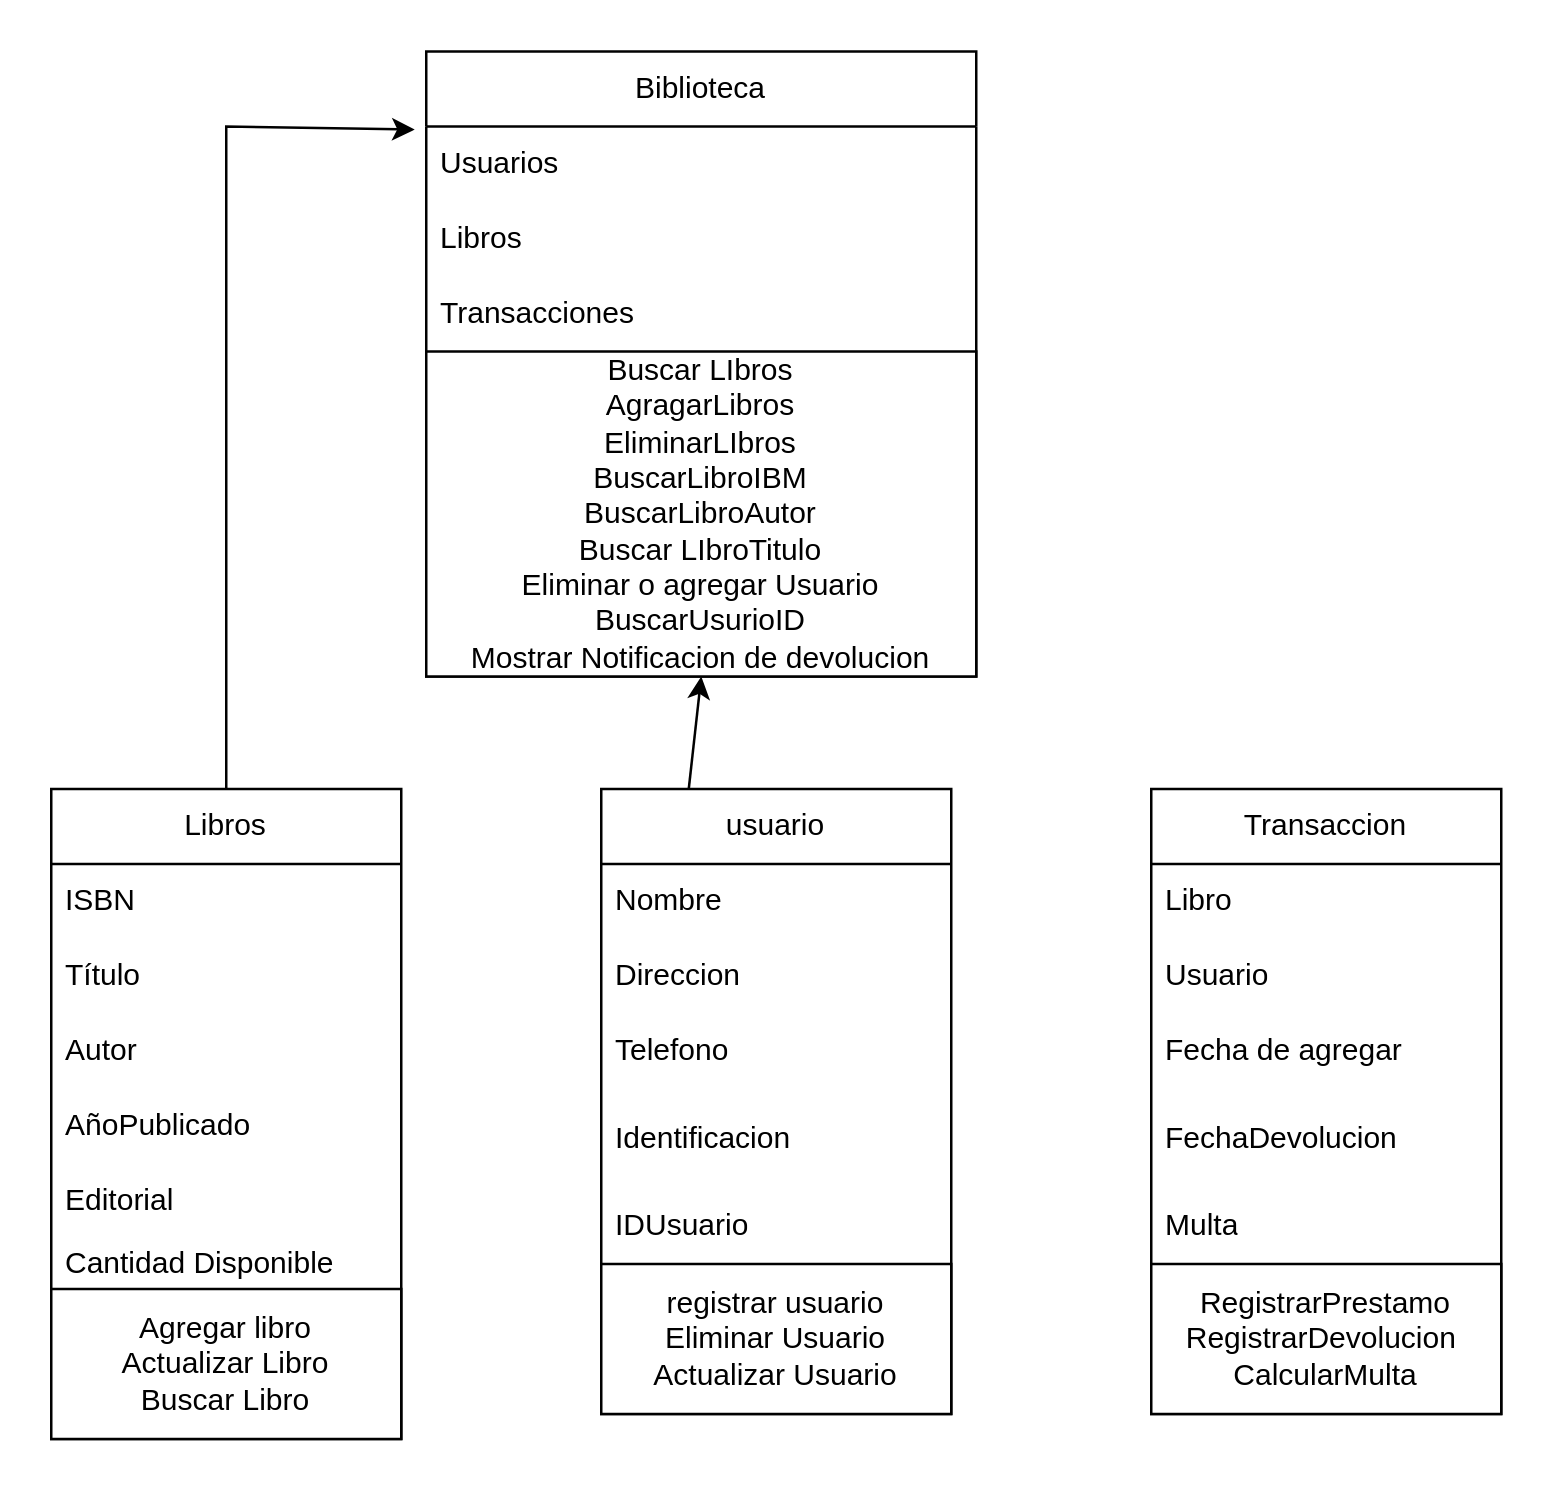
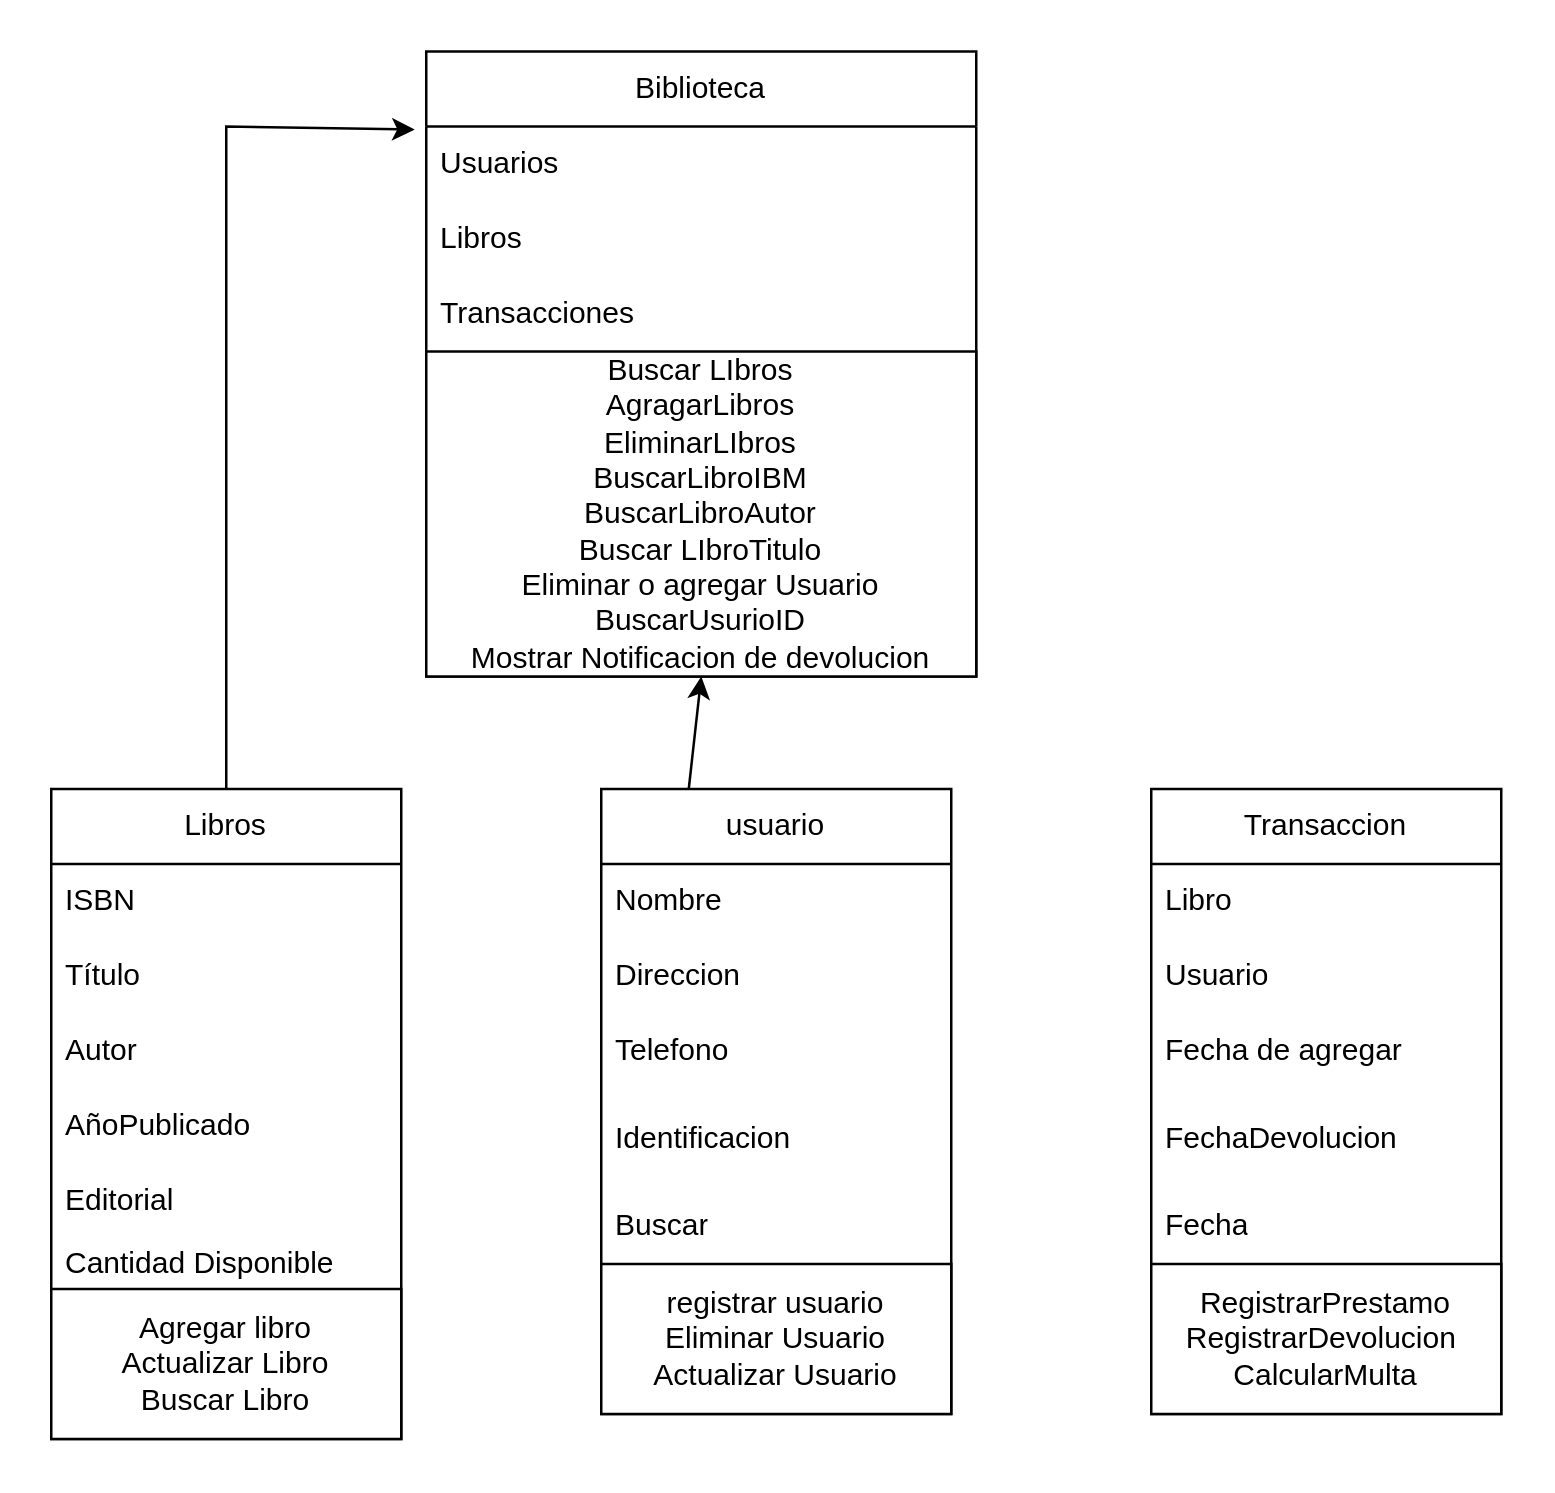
  <mxCell id="0" />
  <mxCell id="1" parent="0" />
  <mxCell id="2" value="Biblioteca" style="swimlane;fontStyle=0;childLayout=stackLayout;horizontal=1;startSize=30;horizontalStack=0;resizeParent=1;resizeParentMax=0;resizeLast=0;collapsible=1;marginBottom=0;whiteSpace=wrap;html=1;" vertex="1" parent="1"><mxGeometry x="170" y="20" width="220" height="250" as="geometry" /></mxCell>
  <mxCell id="3" value="Usuarios" style="text;strokeColor=none;fillColor=none;align=left;verticalAlign=middle;spacingLeft=4;spacingRight=4;overflow=hidden;points=[[0,0.5],[1,0.5]];portConstraint=eastwest;rotatable=0;whiteSpace=wrap;html=1;" vertex="1" parent="2"><mxGeometry y="30" width="220" height="30" as="geometry" /></mxCell>
  <mxCell id="4" value="Libros" style="text;strokeColor=none;fillColor=none;align=left;verticalAlign=middle;spacingLeft=4;spacingRight=4;overflow=hidden;points=[[0,0.5],[1,0.5]];portConstraint=eastwest;rotatable=0;whiteSpace=wrap;html=1;" vertex="1" parent="2"><mxGeometry y="60" width="220" height="30" as="geometry" /></mxCell>
  <mxCell id="5" value="Transacciones" style="text;strokeColor=none;fillColor=none;align=left;verticalAlign=middle;spacingLeft=4;spacingRight=4;overflow=hidden;points=[[0,0.5],[1,0.5]];portConstraint=eastwest;rotatable=0;whiteSpace=wrap;html=1;" vertex="1" parent="2"><mxGeometry y="90" width="220" height="30" as="geometry" /></mxCell>
  <mxCell id="6" value="Buscar LIbros&lt;div&gt;AgragarLibros&lt;br&gt;EliminarLIbros&lt;br&gt;BuscarLibroIBM&lt;br&gt;BuscarLibroAutor&lt;br&gt;Buscar LIbroTitulo&lt;br&gt;Eliminar o agregar Usuario&lt;br&gt;BuscarUsurioID&lt;br&gt;Mostrar Notificacion de devolucion&lt;/div&gt;" style="rounded=0;whiteSpace=wrap;html=1;" vertex="1" parent="2"><mxGeometry y="120" width="220" height="130" as="geometry" /></mxCell>
  <mxCell id="7" value="Libros" style="swimlane;fontStyle=0;childLayout=stackLayout;horizontal=1;startSize=30;horizontalStack=0;resizeParent=1;resizeParentMax=0;resizeLast=0;collapsible=1;marginBottom=0;whiteSpace=wrap;html=1;" vertex="1" parent="1"><mxGeometry x="20" y="315" width="140" height="260" as="geometry"><mxRectangle x="290" y="140" width="60" height="30" as="alternateBounds" /></mxGeometry></mxCell>
  <mxCell id="8" value="ISBN" style="text;strokeColor=none;fillColor=none;align=left;verticalAlign=middle;spacingLeft=4;spacingRight=4;overflow=hidden;points=[[0,0.5],[1,0.5]];portConstraint=eastwest;rotatable=0;whiteSpace=wrap;html=1;" vertex="1" parent="7"><mxGeometry y="30" width="140" height="30" as="geometry" /></mxCell>
  <mxCell id="9" value="Título" style="text;strokeColor=none;fillColor=none;align=left;verticalAlign=middle;spacingLeft=4;spacingRight=4;overflow=hidden;points=[[0,0.5],[1,0.5]];portConstraint=eastwest;rotatable=0;whiteSpace=wrap;html=1;" vertex="1" parent="7"><mxGeometry y="60" width="140" height="30" as="geometry" /></mxCell>
  <mxCell id="10" value="Autor" style="text;strokeColor=none;fillColor=none;align=left;verticalAlign=middle;spacingLeft=4;spacingRight=4;overflow=hidden;points=[[0,0.5],[1,0.5]];portConstraint=eastwest;rotatable=0;whiteSpace=wrap;html=1;" vertex="1" parent="7"><mxGeometry y="90" width="140" height="30" as="geometry" /></mxCell>
  <mxCell id="11" value="AñoPublicado" style="text;strokeColor=none;fillColor=none;align=left;verticalAlign=middle;spacingLeft=4;spacingRight=4;overflow=hidden;points=[[0,0.5],[1,0.5]];portConstraint=eastwest;rotatable=0;whiteSpace=wrap;html=1;" vertex="1" parent="7"><mxGeometry y="120" width="140" height="30" as="geometry" /></mxCell>
  <mxCell id="12" value="Editorial" style="text;strokeColor=none;fillColor=none;align=left;verticalAlign=middle;spacingLeft=4;spacingRight=4;overflow=hidden;points=[[0,0.5],[1,0.5]];portConstraint=eastwest;rotatable=0;whiteSpace=wrap;html=1;" vertex="1" parent="7"><mxGeometry y="150" width="140" height="30" as="geometry" /></mxCell>
  <mxCell id="13" value="Cantidad Disponible" style="text;strokeColor=none;fillColor=none;align=left;verticalAlign=middle;spacingLeft=4;spacingRight=4;overflow=hidden;points=[[0,0.5],[1,0.5]];portConstraint=eastwest;rotatable=0;whiteSpace=wrap;html=1;" vertex="1" parent="7"><mxGeometry y="180" width="140" height="20" as="geometry" /></mxCell>
  <mxCell id="14" value="Agregar libro&lt;br&gt;Actualizar Libro&lt;br&gt;Buscar Libro" style="rounded=0;whiteSpace=wrap;html=1;" vertex="1" parent="7"><mxGeometry y="200" width="140" height="60" as="geometry" /></mxCell>
  <mxCell id="15" value="usuario" style="swimlane;fontStyle=0;childLayout=stackLayout;horizontal=1;startSize=30;horizontalStack=0;resizeParent=1;resizeParentMax=0;resizeLast=0;collapsible=1;marginBottom=0;whiteSpace=wrap;html=1;" vertex="1" parent="1"><mxGeometry x="240" y="315" width="140" height="250" as="geometry"><mxRectangle x="290" y="140" width="60" height="30" as="alternateBounds" /></mxGeometry></mxCell>
  <mxCell id="16" value="Nombre" style="text;strokeColor=none;fillColor=none;align=left;verticalAlign=middle;spacingLeft=4;spacingRight=4;overflow=hidden;points=[[0,0.5],[1,0.5]];portConstraint=eastwest;rotatable=0;whiteSpace=wrap;html=1;" vertex="1" parent="15"><mxGeometry y="30" width="140" height="30" as="geometry" /></mxCell>
  <mxCell id="17" value="Direccion" style="text;strokeColor=none;fillColor=none;align=left;verticalAlign=middle;spacingLeft=4;spacingRight=4;overflow=hidden;points=[[0,0.5],[1,0.5]];portConstraint=eastwest;rotatable=0;whiteSpace=wrap;html=1;" vertex="1" parent="15"><mxGeometry y="60" width="140" height="30" as="geometry" /></mxCell>
  <mxCell id="18" value="Telefono" style="text;strokeColor=none;fillColor=none;align=left;verticalAlign=middle;spacingLeft=4;spacingRight=4;overflow=hidden;points=[[0,0.5],[1,0.5]];portConstraint=eastwest;rotatable=0;whiteSpace=wrap;html=1;" vertex="1" parent="15"><mxGeometry y="90" width="140" height="30" as="geometry" /></mxCell>
  <mxCell id="19" value="Identificacion" style="text;strokeColor=none;fillColor=none;align=left;verticalAlign=middle;spacingLeft=4;spacingRight=4;overflow=hidden;points=[[0,0.5],[1,0.5]];portConstraint=eastwest;rotatable=0;whiteSpace=wrap;html=1;" vertex="1" parent="15"><mxGeometry y="120" width="140" height="40" as="geometry" /></mxCell>
- <mxCell id="20" value="IDUsuario" style="text;strokeColor=none;fillColor=none;align=left;verticalAlign=middle;spacingLeft=4;spacingRight=4;overflow=hidden;points=[[0,0.5],[1,0.5]];portConstraint=eastwest;rotatable=0;whiteSpace=wrap;html=1;" vertex="1" parent="15"><mxGeometry y="160" width="140" height="30" as="geometry" /></mxCell>
+ <mxCell id="20" value="Buscar" style="text;strokeColor=none;fillColor=none;align=left;verticalAlign=middle;spacingLeft=4;spacingRight=4;overflow=hidden;points=[[0,0.5],[1,0.5]];portConstraint=eastwest;rotatable=0;whiteSpace=wrap;html=1;" vertex="1" parent="15"><mxGeometry y="160" width="140" height="30" as="geometry" /></mxCell>
  <mxCell id="21" value="registrar usuario&lt;br&gt;Eliminar Usuario&lt;br&gt;Actualizar Usuario" style="rounded=0;whiteSpace=wrap;html=1;" vertex="1" parent="15"><mxGeometry y="190" width="140" height="60" as="geometry" /></mxCell>
  <mxCell id="22" value="Transaccion" style="swimlane;fontStyle=0;childLayout=stackLayout;horizontal=1;startSize=30;horizontalStack=0;resizeParent=1;resizeParentMax=0;resizeLast=0;collapsible=1;marginBottom=0;whiteSpace=wrap;html=1;" vertex="1" parent="1"><mxGeometry x="460" y="315" width="140" height="250" as="geometry"><mxRectangle x="290" y="140" width="60" height="30" as="alternateBounds" /></mxGeometry></mxCell>
  <mxCell id="23" value="Libro" style="text;strokeColor=none;fillColor=none;align=left;verticalAlign=middle;spacingLeft=4;spacingRight=4;overflow=hidden;points=[[0,0.5],[1,0.5]];portConstraint=eastwest;rotatable=0;whiteSpace=wrap;html=1;" vertex="1" parent="22"><mxGeometry y="30" width="140" height="30" as="geometry" /></mxCell>
  <mxCell id="24" value="Usuario" style="text;strokeColor=none;fillColor=none;align=left;verticalAlign=middle;spacingLeft=4;spacingRight=4;overflow=hidden;points=[[0,0.5],[1,0.5]];portConstraint=eastwest;rotatable=0;whiteSpace=wrap;html=1;" vertex="1" parent="22"><mxGeometry y="60" width="140" height="30" as="geometry" /></mxCell>
  <mxCell id="25" value="Fecha de agregar" style="text;strokeColor=none;fillColor=none;align=left;verticalAlign=middle;spacingLeft=4;spacingRight=4;overflow=hidden;points=[[0,0.5],[1,0.5]];portConstraint=eastwest;rotatable=0;whiteSpace=wrap;html=1;" vertex="1" parent="22"><mxGeometry y="90" width="140" height="30" as="geometry" /></mxCell>
  <mxCell id="26" value="FechaDevolucion" style="text;strokeColor=none;fillColor=none;align=left;verticalAlign=middle;spacingLeft=4;spacingRight=4;overflow=hidden;points=[[0,0.5],[1,0.5]];portConstraint=eastwest;rotatable=0;whiteSpace=wrap;html=1;" vertex="1" parent="22"><mxGeometry y="120" width="140" height="40" as="geometry" /></mxCell>
- <mxCell id="27" value="Multa" style="text;strokeColor=none;fillColor=none;align=left;verticalAlign=middle;spacingLeft=4;spacingRight=4;overflow=hidden;points=[[0,0.5],[1,0.5]];portConstraint=eastwest;rotatable=0;whiteSpace=wrap;html=1;" vertex="1" parent="22"><mxGeometry y="160" width="140" height="30" as="geometry" /></mxCell>
+ <mxCell id="27" value="Fecha" style="text;strokeColor=none;fillColor=none;align=left;verticalAlign=middle;spacingLeft=4;spacingRight=4;overflow=hidden;points=[[0,0.5],[1,0.5]];portConstraint=eastwest;rotatable=0;whiteSpace=wrap;html=1;" vertex="1" parent="22"><mxGeometry y="160" width="140" height="30" as="geometry" /></mxCell>
  <mxCell id="28" value="RegistrarPrestamo&lt;br&gt;RegistrarDevolucion&amp;nbsp;&lt;br&gt;CalcularMulta" style="rounded=0;whiteSpace=wrap;html=1;" vertex="1" parent="22"><mxGeometry y="190" width="140" height="60" as="geometry" /></mxCell>
  <mxCell id="29" value="" style="endArrow=classic;html=1;rounded=0;entryX=-0.021;entryY=0.125;entryDx=0;entryDy=0;entryPerimeter=0;exitX=0.5;exitY=0;exitDx=0;exitDy=0;" edge="1" parent="1" source="7" target="2"><mxGeometry width="50" height="50" relative="1" as="geometry"><mxPoint x="70" y="210" as="sourcePoint" /><mxPoint x="120" y="160" as="targetPoint" /><Array as="points"><mxPoint x="90" y="50" /></Array></mxGeometry></mxCell>
  <mxCell id="30" value="" style="endArrow=classic;html=1;rounded=0;exitX=0.25;exitY=0;exitDx=0;exitDy=0;entryX=0.5;entryY=1;entryDx=0;entryDy=0;" edge="1" parent="1" source="15" target="6"><mxGeometry width="50" height="50" relative="1" as="geometry"><mxPoint x="250" y="290" as="sourcePoint" /><mxPoint x="300" y="240" as="targetPoint" /></mxGeometry></mxCell>
